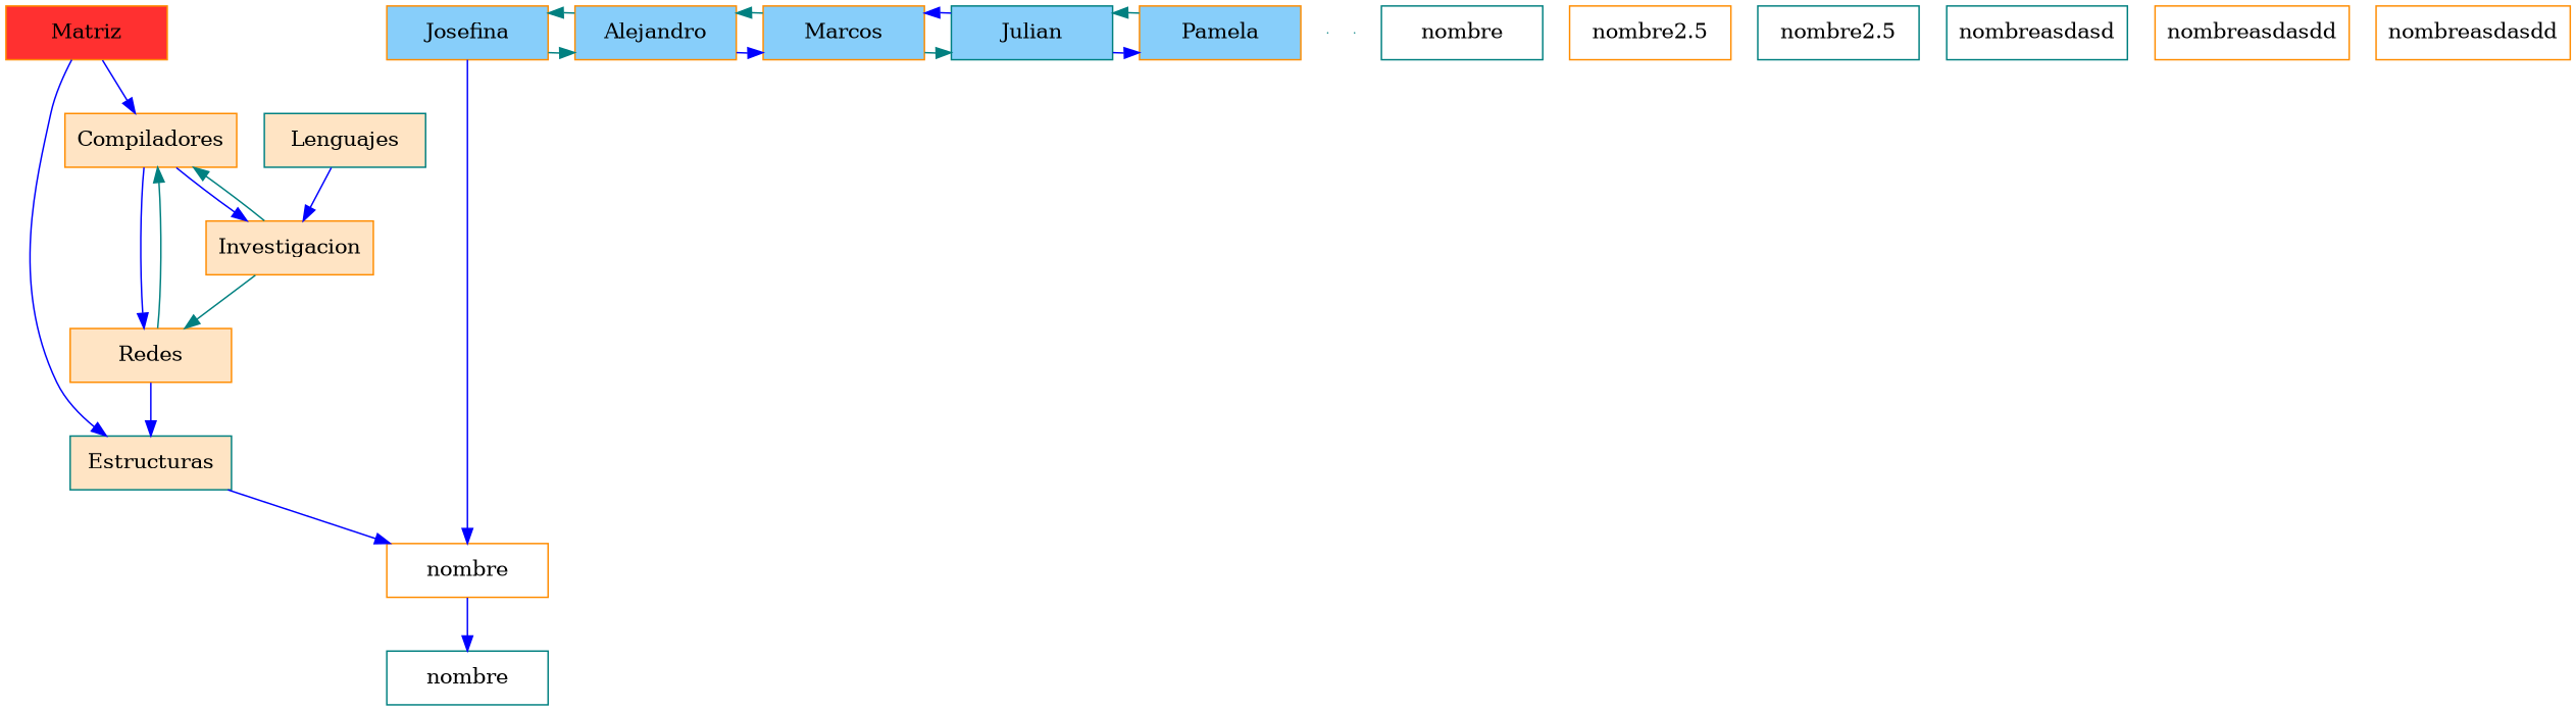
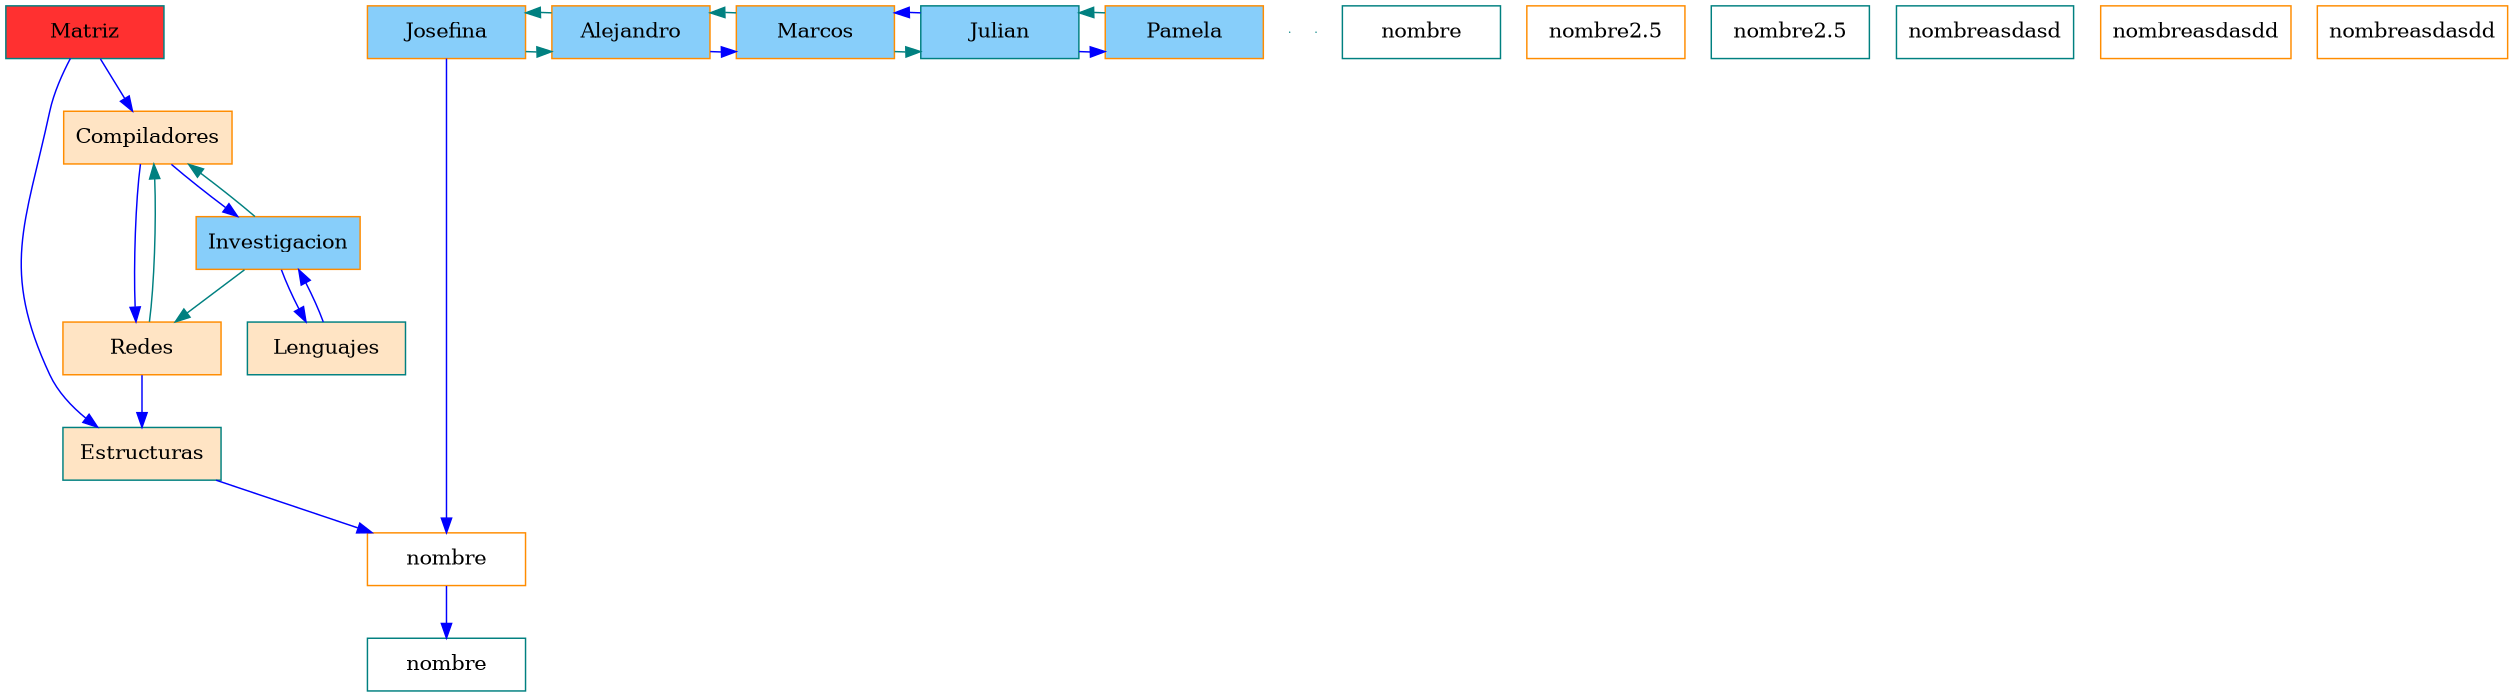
  digraph {
    node [color=darkorange group=1 shape=box style=filled]
    edge [color=blue]
-   n1 [fillcolor=firebrick1 label=Matriz width=1.5]
+   n1 [color=teal fillcolor=firebrick1 label=Matriz width=1.5]
    n2 [fillcolor=lightskyblue group=2 label=Josefina width=1.5]
    n3 [fillcolor=lightskyblue group=2 label=Alejandro width=1.5]
    n4 [fillcolor=lightskyblue group=2 label=Marcos width=1.5]
    n5 [color=teal fillcolor=lightskyblue group=2 label=Julian width=1.5]
    n6 [fillcolor=lightskyblue group=2 label=Pamela width=1.5]
    n7 [color=teal fillcolor=bisque1 label=Estructuras width=1.5]
    n8 [fillcolor=bisque1 label=Compiladores width=1.5]
    n9 [group=2 label=nombre width=1.5 style=""]
    e0 [color=teal shape=point width=0 group="" style=""]
    e1 [color=teal shape=point width=0 group="" style=""]
    n12 [fillcolor=bisque1 label=Redes width=1.5]
    n13 [color=teal group=4 label=nombre width=1.5 style=""]
-   n14 [fillcolor=bisque1 label=Investigacion width=1.5]
+   n14 [fillcolor=lightskyblue label=Investigacion width=1.5]
    n15 [color=teal fillcolor=bisque1 label=Lenguajes width=1.5]
    n16 [color=teal group=5 label=nombre width=1.5 style=""]
    n17 [group=4 label="nombre2.5" width=1.5 style=""]
    n18 [color=teal group=5 label="nombre2.5" width=1.5 style=""]
    n19 [color=teal group=4 label=nombreasdasd width=1.5 style=""]
    n20 [group=5 label=nombreasdasdd width=1.5 style=""]
    n21 [group=6 label=nombreasdasdd width=1.5 style=""]
    subgraph sub_1 {
      rank=same
      n1
      n2
      n3
      n4
      n5
      n6
    }
    n1 -> n7
    n1 -> n8
    n2 -> n3 [color=teal]
    n2 -> n9
    n3 -> n2 [color=teal]
    n3 -> n4
    n4 -> n3 [color=teal]
    n4 -> n5 [color=teal]
    n5 -> n4
    n5 -> n6
    n6 -> n5 [color=teal]
    n7 -> n9
    n8 -> n12
    n8 -> n14
    n9 -> n13
    n12 -> n7
    n12 -> n8 [color=teal]
    n14 -> n8 [color=teal]
    n14 -> n12 [color=teal]
+   n14 -> n15
    n15 -> n14
  }
